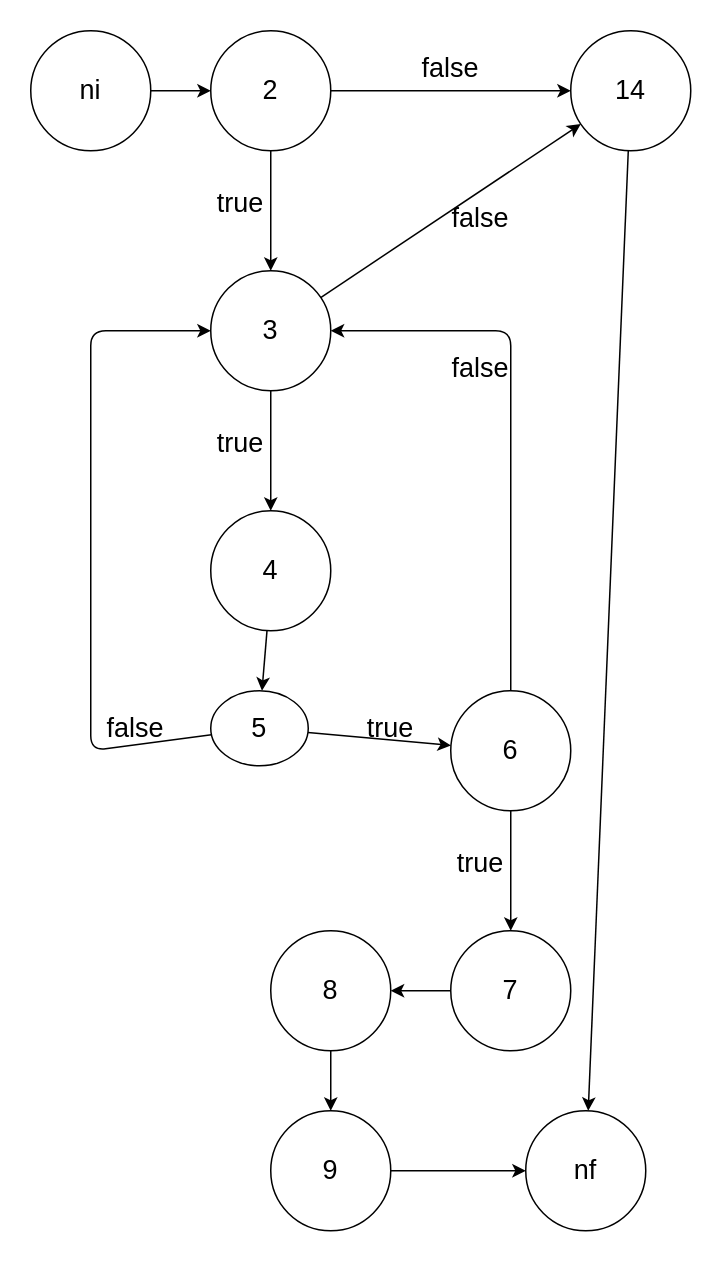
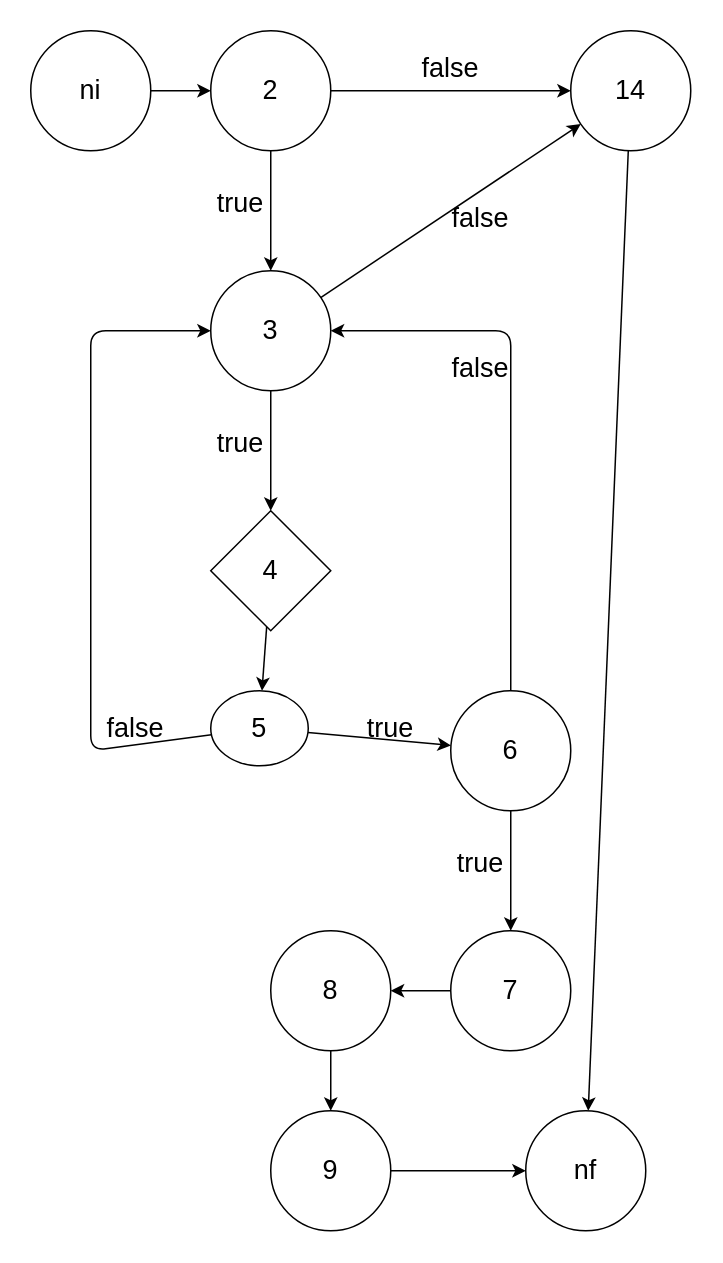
  <mxCell id="0" />
  <mxCell id="1" parent="0" />
  <mxCell id="2" value="" style="edgeStyle=none;html=1;fontSize=18;" parent="1" source="3" target="7" edge="1"><mxGeometry relative="1" as="geometry" /></mxCell>
  <mxCell id="3" value="&lt;font style=&quot;font-size: 18px;&quot;&gt;ni&lt;/font&gt;" style="ellipse;whiteSpace=wrap;html=1;aspect=fixed;" parent="1" vertex="1"><mxGeometry x="20" y="20" width="80" height="80" as="geometry" /></mxCell>
  <mxCell id="4" value="&lt;font style=&quot;font-size: 18px;&quot;&gt;nf&lt;/font&gt;" style="ellipse;whiteSpace=wrap;html=1;aspect=fixed;" parent="1" vertex="1"><mxGeometry x="350" y="740" width="80" height="80" as="geometry" /></mxCell>
  <mxCell id="5" value="" style="edgeStyle=none;html=1;fontSize=18;" parent="1" source="7" target="9" edge="1"><mxGeometry relative="1" as="geometry" /></mxCell>
  <mxCell id="6" style="edgeStyle=none;html=1;fontSize=18;" parent="1" source="7" target="22" edge="1"><mxGeometry relative="1" as="geometry"><mxPoint x="290" y="150" as="targetPoint" /></mxGeometry></mxCell>
  <mxCell id="7" value="&lt;span style=&quot;font-size: 18px;&quot;&gt;2&lt;/span&gt;" style="ellipse;whiteSpace=wrap;html=1;aspect=fixed;" parent="1" vertex="1"><mxGeometry x="140" y="20" width="80" height="80" as="geometry" /></mxCell>
  <mxCell id="8" value="" style="edgeStyle=none;html=1;fontSize=18;" parent="1" source="9" target="11" edge="1"><mxGeometry relative="1" as="geometry" /></mxCell>
  <mxCell id="9" value="&lt;span style=&quot;font-size: 18px;&quot;&gt;3&lt;/span&gt;" style="ellipse;whiteSpace=wrap;html=1;aspect=fixed;" parent="1" vertex="1"><mxGeometry x="140" y="180" width="80" height="80" as="geometry" /></mxCell>
  <mxCell id="10" style="edgeStyle=none;html=1;fontSize=18;" parent="1" source="11" target="13" edge="1"><mxGeometry relative="1" as="geometry" /></mxCell>
- <mxCell id="11" value="&lt;span style=&quot;font-size: 18px;&quot;&gt;4&lt;/span&gt;" style="ellipse;whiteSpace=wrap;html=1;aspect=fixed;" parent="1" vertex="1"><mxGeometry x="140" y="340" width="80" height="80" as="geometry" /></mxCell>
+ <mxCell id="11" value="&lt;span style=&quot;font-size: 18px;&quot;&gt;4&lt;/span&gt;" style="rhombus;whiteSpace=wrap;html=1;aspect=fixed;" parent="1" vertex="1"><mxGeometry x="140" y="340" width="80" height="80" as="geometry" /></mxCell>
  <mxCell id="12" value="" style="edgeStyle=none;html=1;fontSize=18;" parent="1" source="13" target="15" edge="1"><mxGeometry relative="1" as="geometry" /></mxCell>
  <mxCell id="13" value="&lt;span style=&quot;font-size: 18px;&quot;&gt;5&lt;/span&gt;" style="ellipse;whiteSpace=wrap;html=1;aspect=fixed;" parent="1" vertex="1"><mxGeometry x="140" y="460" width="65" height="50" as="geometry" /></mxCell>
  <mxCell id="14" style="edgeStyle=none;html=1;fontSize=18;" parent="1" source="15" target="20" edge="1"><mxGeometry relative="1" as="geometry" /></mxCell>
  <mxCell id="15" value="&lt;span style=&quot;font-size: 18px;&quot;&gt;6&lt;/span&gt;" style="ellipse;whiteSpace=wrap;html=1;aspect=fixed;" parent="1" vertex="1"><mxGeometry x="300" y="460" width="80" height="80" as="geometry" /></mxCell>
  <mxCell id="16" value="false" style="text;html=1;strokeColor=none;fillColor=none;align=center;verticalAlign=middle;whiteSpace=wrap;rounded=0;fontSize=18;" parent="1" vertex="1"><mxGeometry x="270" y="30" width="60" height="30" as="geometry" /></mxCell>
  <mxCell id="17" value="false" style="text;html=1;strokeColor=none;fillColor=none;align=center;verticalAlign=middle;whiteSpace=wrap;rounded=0;fontSize=18;" parent="1" vertex="1"><mxGeometry x="60" y="470" width="60" height="30" as="geometry" /></mxCell>
  <mxCell id="18" value="true" style="text;html=1;strokeColor=none;fillColor=none;align=center;verticalAlign=middle;whiteSpace=wrap;rounded=0;fontSize=18;" parent="1" vertex="1"><mxGeometry x="130" y="120" width="60" height="30" as="geometry" /></mxCell>
  <mxCell id="19" style="edgeStyle=orthogonalEdgeStyle;rounded=0;orthogonalLoop=1;jettySize=auto;html=1;" edge="1" parent="1" source="20" target="27"><mxGeometry relative="1" as="geometry" /></mxCell>
  <mxCell id="20" value="&lt;span style=&quot;font-size: 18px;&quot;&gt;7&lt;/span&gt;" style="ellipse;whiteSpace=wrap;html=1;aspect=fixed;" parent="1" vertex="1"><mxGeometry x="300" y="620" width="80" height="80" as="geometry" /></mxCell>
  <mxCell id="21" style="edgeStyle=none;html=1;fontSize=18;" parent="1" source="22" target="4" edge="1"><mxGeometry relative="1" as="geometry" /></mxCell>
  <mxCell id="22" value="&lt;span style=&quot;font-size: 18px;&quot;&gt;14&lt;/span&gt;" style="ellipse;whiteSpace=wrap;html=1;aspect=fixed;" parent="1" vertex="1"><mxGeometry x="380" y="20" width="80" height="80" as="geometry" /></mxCell>
  <mxCell id="23" value="true" style="text;html=1;strokeColor=none;fillColor=none;align=center;verticalAlign=middle;whiteSpace=wrap;rounded=0;fontSize=18;" vertex="1" parent="1"><mxGeometry x="130" y="280" width="60" height="30" as="geometry" /></mxCell>
  <mxCell id="24" value="true" style="text;html=1;strokeColor=none;fillColor=none;align=center;verticalAlign=middle;whiteSpace=wrap;rounded=0;fontSize=18;" vertex="1" parent="1"><mxGeometry x="230" y="470" width="60" height="30" as="geometry" /></mxCell>
  <mxCell id="25" value="true" style="text;html=1;strokeColor=none;fillColor=none;align=center;verticalAlign=middle;whiteSpace=wrap;rounded=0;fontSize=18;" vertex="1" parent="1"><mxGeometry x="290" y="560" width="60" height="30" as="geometry" /></mxCell>
  <mxCell id="26" style="edgeStyle=orthogonalEdgeStyle;rounded=0;orthogonalLoop=1;jettySize=auto;html=1;" edge="1" parent="1" source="27" target="29"><mxGeometry relative="1" as="geometry" /></mxCell>
  <mxCell id="27" value="&lt;span style=&quot;font-size: 18px;&quot;&gt;8&lt;/span&gt;" style="ellipse;whiteSpace=wrap;html=1;aspect=fixed;" vertex="1" parent="1"><mxGeometry x="180" y="620" width="80" height="80" as="geometry" /></mxCell>
  <mxCell id="28" style="edgeStyle=orthogonalEdgeStyle;rounded=0;orthogonalLoop=1;jettySize=auto;html=1;" edge="1" parent="1" source="29" target="4"><mxGeometry relative="1" as="geometry" /></mxCell>
  <mxCell id="29" value="&lt;span style=&quot;font-size: 18px;&quot;&gt;9&lt;/span&gt;" style="ellipse;whiteSpace=wrap;html=1;aspect=fixed;" vertex="1" parent="1"><mxGeometry x="180" y="740" width="80" height="80" as="geometry" /></mxCell>
  <mxCell id="30" value="" style="endArrow=classic;html=1;rounded=0;" edge="1" parent="1" source="9" target="22"><mxGeometry width="50" height="50" relative="1" as="geometry"><mxPoint x="510" y="500" as="sourcePoint" /><mxPoint x="560" y="450" as="targetPoint" /></mxGeometry></mxCell>
  <mxCell id="31" value="" style="endArrow=classic;html=1;rounded=1;" edge="1" parent="1" source="13" target="9"><mxGeometry width="50" height="50" relative="1" as="geometry"><mxPoint x="390" y="370" as="sourcePoint" /><mxPoint x="440" y="320" as="targetPoint" /><Array as="points"><mxPoint x="60" y="500" /><mxPoint x="60" y="220" /></Array></mxGeometry></mxCell>
  <mxCell id="32" value="false" style="text;html=1;strokeColor=none;fillColor=none;align=center;verticalAlign=middle;whiteSpace=wrap;rounded=0;fontSize=18;" vertex="1" parent="1"><mxGeometry x="290" y="230" width="60" height="30" as="geometry" /></mxCell>
  <mxCell id="33" value="false" style="text;html=1;strokeColor=none;fillColor=none;align=center;verticalAlign=middle;whiteSpace=wrap;rounded=0;fontSize=18;" vertex="1" parent="1"><mxGeometry x="290" y="130" width="60" height="30" as="geometry" /></mxCell>
  <mxCell id="34" value="" style="endArrow=classic;html=1;rounded=1;" edge="1" parent="1" source="15" target="9"><mxGeometry width="50" height="50" relative="1" as="geometry"><mxPoint x="320" y="550" as="sourcePoint" /><mxPoint x="370" y="500" as="targetPoint" /><Array as="points"><mxPoint x="340" y="220" /></Array></mxGeometry></mxCell>
